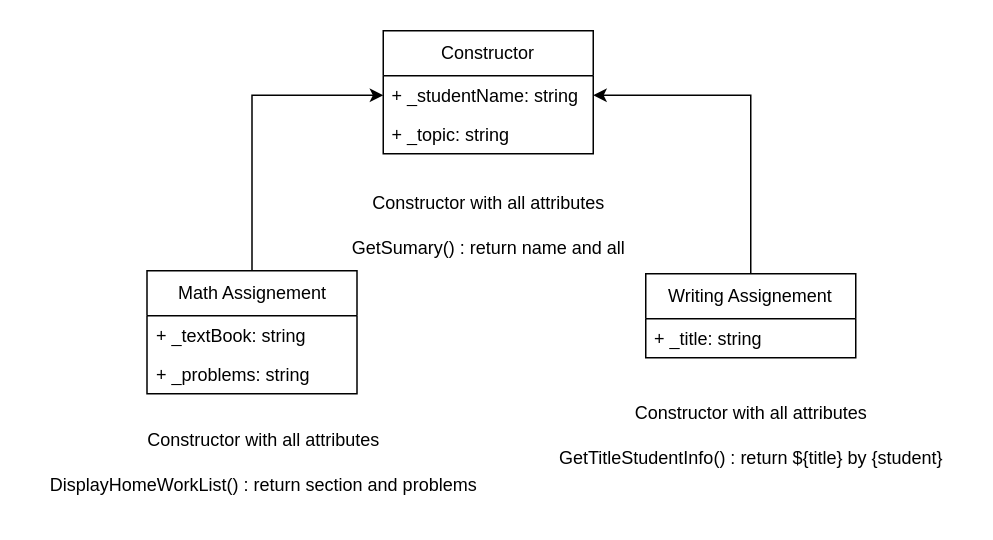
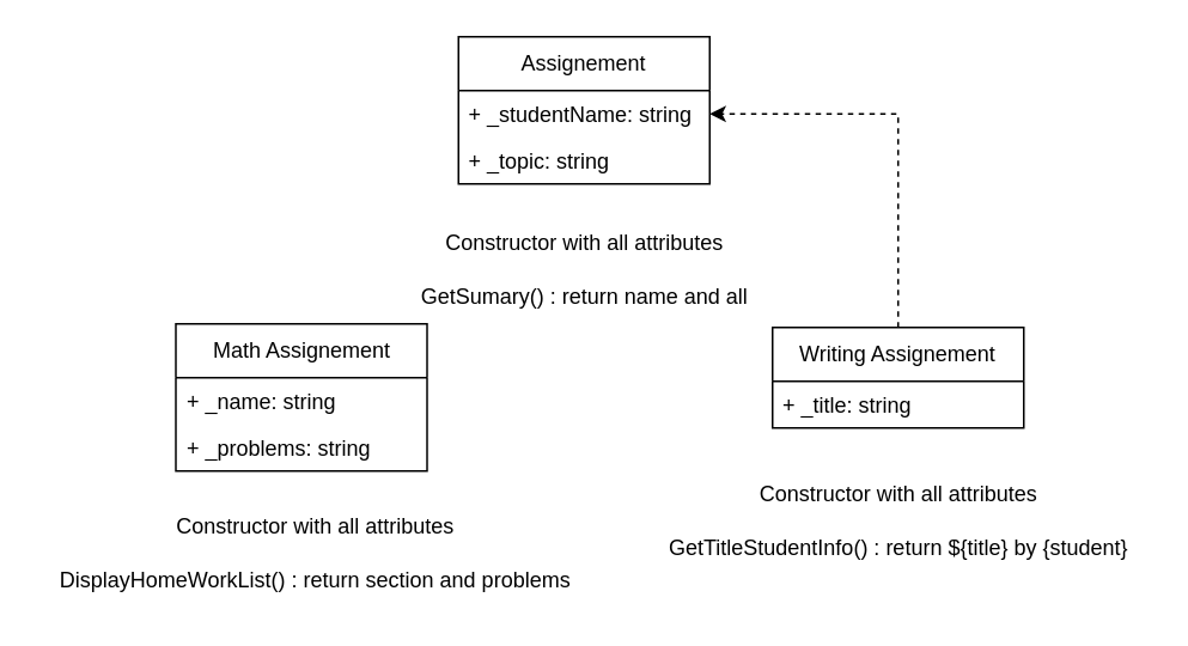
  <mxCell id="0" />
  <mxCell id="1" parent="0" />
- <mxCell id="2" style="edgeStyle=orthogonalEdgeStyle;rounded=0;orthogonalLoop=1;jettySize=auto;html=1;entryX=0;entryY=0.5;entryDx=0;entryDy=0;" edge="1" parent="1" source="3" target="14"><mxGeometry relative="1" as="geometry" /></mxCell>
  <mxCell id="3" value="Math Assignement" style="swimlane;fontStyle=0;childLayout=stackLayout;horizontal=1;startSize=30;fillColor=none;horizontalStack=0;resizeParent=1;resizeParentMax=0;resizeLast=0;collapsible=1;marginBottom=0;whiteSpace=wrap;html=1;" vertex="1" parent="1"><mxGeometry x="97.5" y="180" width="140" height="82" as="geometry" /></mxCell>
- <mxCell id="4" value="+ _textBook: string" style="text;strokeColor=none;fillColor=none;align=left;verticalAlign=top;spacingLeft=4;spacingRight=4;overflow=hidden;rotatable=0;points=[[0,0.5],[1,0.5]];portConstraint=eastwest;whiteSpace=wrap;html=1;" vertex="1" parent="3"><mxGeometry y="30" width="140" height="26" as="geometry" /></mxCell>
+ <mxCell id="4" value="+ _name: string" style="text;strokeColor=none;fillColor=none;align=left;verticalAlign=top;spacingLeft=4;spacingRight=4;overflow=hidden;rotatable=0;points=[[0,0.5],[1,0.5]];portConstraint=eastwest;whiteSpace=wrap;html=1;" vertex="1" parent="3"><mxGeometry y="30" width="140" height="26" as="geometry" /></mxCell>
  <mxCell id="5" value="+ _problems: string" style="text;strokeColor=none;fillColor=none;align=left;verticalAlign=top;spacingLeft=4;spacingRight=4;overflow=hidden;rotatable=0;points=[[0,0.5],[1,0.5]];portConstraint=eastwest;whiteSpace=wrap;html=1;" vertex="1" parent="3"><mxGeometry y="56" width="140" height="26" as="geometry" /></mxCell>
  <mxCell id="6" value="Constructor with all attributes" style="text;html=1;align=center;verticalAlign=middle;resizable=0;points=[];autosize=1;strokeColor=none;fillColor=none;" vertex="1" parent="1"><mxGeometry x="85" y="278" width="180" height="30" as="geometry" /></mxCell>
  <mxCell id="7" value="DisplayHomeWorkList() : return section and problems" style="text;html=1;align=center;verticalAlign=middle;resizable=0;points=[];autosize=1;strokeColor=none;fillColor=none;" vertex="1" parent="1"><mxGeometry x="20" y="308" width="310" height="30" as="geometry" /></mxCell>
- <mxCell id="8" style="edgeStyle=orthogonalEdgeStyle;rounded=0;orthogonalLoop=1;jettySize=auto;html=1;entryX=1;entryY=0.5;entryDx=0;entryDy=0;" edge="1" parent="1" source="9" target="14"><mxGeometry relative="1" as="geometry" /></mxCell>
+ <mxCell id="8" style="edgeStyle=orthogonalEdgeStyle;rounded=0;orthogonalLoop=1;jettySize=auto;html=1;entryX=1;entryY=0.5;entryDx=0;entryDy=0;dashed=1;" edge="1" parent="1" source="9" target="14"><mxGeometry relative="1" as="geometry" /></mxCell>
  <mxCell id="9" value="Writing Assignement" style="swimlane;fontStyle=0;childLayout=stackLayout;horizontal=1;startSize=30;fillColor=none;horizontalStack=0;resizeParent=1;resizeParentMax=0;resizeLast=0;collapsible=1;marginBottom=0;whiteSpace=wrap;html=1;" vertex="1" parent="1"><mxGeometry x="430" y="182" width="140" height="56" as="geometry" /></mxCell>
  <mxCell id="10" value="+ _title: string" style="text;strokeColor=none;fillColor=none;align=left;verticalAlign=top;spacingLeft=4;spacingRight=4;overflow=hidden;rotatable=0;points=[[0,0.5],[1,0.5]];portConstraint=eastwest;whiteSpace=wrap;html=1;" vertex="1" parent="9"><mxGeometry y="30" width="140" height="26" as="geometry" /></mxCell>
  <mxCell id="11" value="Constructor with all attributes" style="text;html=1;align=center;verticalAlign=middle;resizable=0;points=[];autosize=1;strokeColor=none;fillColor=none;" vertex="1" parent="1"><mxGeometry x="410" y="260" width="180" height="30" as="geometry" /></mxCell>
  <mxCell id="12" value="GetTitleStudentInfo() : return ${title} by {student}" style="text;html=1;align=center;verticalAlign=middle;resizable=0;points=[];autosize=1;strokeColor=none;fillColor=none;" vertex="1" parent="1"><mxGeometry x="360" y="290" width="280" height="30" as="geometry" /></mxCell>
- <mxCell id="13" value="Constructor" style="swimlane;fontStyle=0;childLayout=stackLayout;horizontal=1;startSize=30;fillColor=none;horizontalStack=0;resizeParent=1;resizeParentMax=0;resizeLast=0;collapsible=1;marginBottom=0;whiteSpace=wrap;html=1;" vertex="1" parent="1"><mxGeometry x="255" y="20" width="140" height="82" as="geometry" /></mxCell>
+ <mxCell id="13" value="Assignement" style="swimlane;fontStyle=0;childLayout=stackLayout;horizontal=1;startSize=30;fillColor=none;horizontalStack=0;resizeParent=1;resizeParentMax=0;resizeLast=0;collapsible=1;marginBottom=0;whiteSpace=wrap;html=1;" vertex="1" parent="1"><mxGeometry x="255" y="20" width="140" height="82" as="geometry" /></mxCell>
  <mxCell id="14" value="+ _studentName: string" style="text;strokeColor=none;fillColor=none;align=left;verticalAlign=top;spacingLeft=4;spacingRight=4;overflow=hidden;rotatable=0;points=[[0,0.5],[1,0.5]];portConstraint=eastwest;whiteSpace=wrap;html=1;" vertex="1" parent="13"><mxGeometry y="30" width="140" height="26" as="geometry" /></mxCell>
  <mxCell id="15" value="+ _topic: string" style="text;strokeColor=none;fillColor=none;align=left;verticalAlign=top;spacingLeft=4;spacingRight=4;overflow=hidden;rotatable=0;points=[[0,0.5],[1,0.5]];portConstraint=eastwest;whiteSpace=wrap;html=1;" vertex="1" parent="13"><mxGeometry y="56" width="140" height="26" as="geometry" /></mxCell>
  <mxCell id="16" value="Constructor with all attributes" style="text;html=1;align=center;verticalAlign=middle;resizable=0;points=[];autosize=1;strokeColor=none;fillColor=none;" vertex="1" parent="1"><mxGeometry x="235" y="120" width="180" height="30" as="geometry" /></mxCell>
  <mxCell id="17" value="GetSumary() : return name and all" style="text;html=1;align=center;verticalAlign=middle;resizable=0;points=[];autosize=1;strokeColor=none;fillColor=none;" vertex="1" parent="1"><mxGeometry x="215" y="150" width="220" height="30" as="geometry" /></mxCell>
